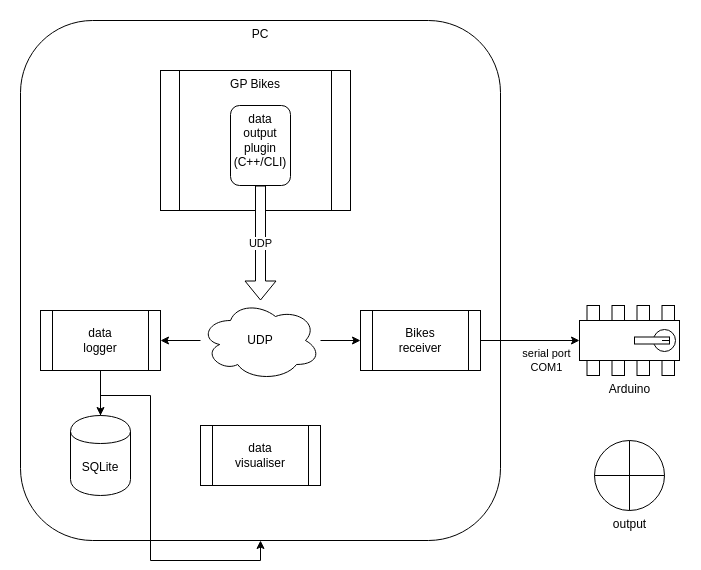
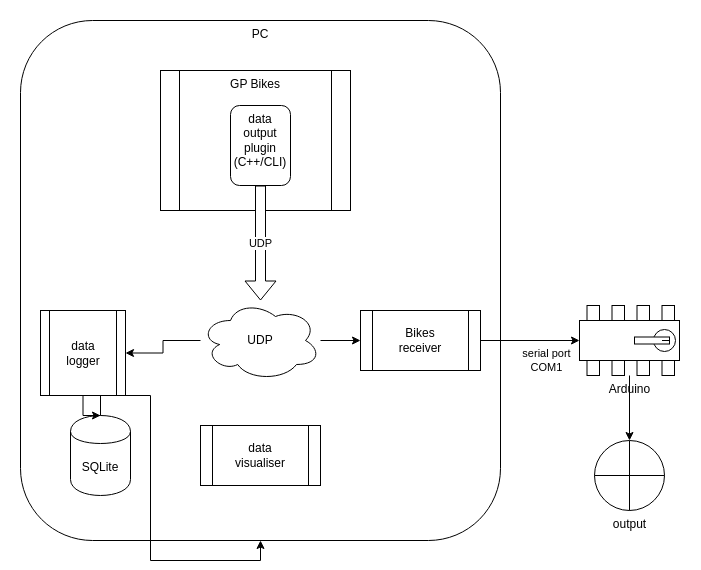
  <mxCell id="0" />
  <mxCell id="1" parent="0" />
  <mxCell id="2" value="PC" style="rounded=1;whiteSpace=wrap;html=1;fontSize=12;glass=0;strokeWidth=1;shadow=0;verticalAlign=top;fillColor=none;" parent="1" vertex="1"><mxGeometry x="20" y="20" width="480" height="520" as="geometry" /></mxCell>
  <mxCell id="3" value="GP Bikes" style="shape=process;whiteSpace=wrap;html=1;backgroundOutline=1;verticalAlign=top;fillColor=none;" vertex="1" parent="1"><mxGeometry x="160" y="70" width="190" height="140" as="geometry" /></mxCell>
  <mxCell id="4" value="serial port&lt;br&gt;COM1" style="edgeStyle=orthogonalEdgeStyle;rounded=0;orthogonalLoop=1;jettySize=auto;html=1;fontColor=#000000;" edge="1" parent="1" source="17" target="8"><mxGeometry x="0.342" y="-20" relative="1" as="geometry"><mxPoint as="offset" /></mxGeometry></mxCell>
  <mxCell id="5" value="data&lt;br&gt;output&lt;br&gt;plugin&lt;br&gt;(C++/CLI)" style="whiteSpace=wrap;html=1;verticalAlign=top;rounded=1;" vertex="1" parent="1"><mxGeometry x="230" y="105" width="60" height="80" as="geometry" /></mxCell>
  <mxCell id="6" value="output" style="verticalLabelPosition=bottom;verticalAlign=top;html=1;shape=mxgraph.flowchart.summing_function;strokeColor=#000000;fillColor=#ffffff;fontColor=#000000;" vertex="1" parent="1"><mxGeometry x="594" y="440" width="70" height="70" as="geometry" /></mxCell>
+ <mxCell id="7" style="edgeStyle=orthogonalEdgeStyle;rounded=0;orthogonalLoop=1;jettySize=auto;html=1;fontColor=#000000;" edge="1" parent="1" source="8" target="6"><mxGeometry relative="1" as="geometry" /></mxCell>
  <mxCell id="8" value="Arduino" style="verticalLabelPosition=bottom;dashed=0;shadow=0;html=1;align=center;verticalAlign=top;shape=mxgraph.cabinets.motorized_switch_4p;strokeColor=#000000;fillColor=#ffffff;fontColor=#000000;horizontal=1;direction=east;" vertex="1" parent="1"><mxGeometry x="579" y="305" width="100" height="70" as="geometry" /></mxCell>
  <mxCell id="9" style="edgeStyle=orthogonalEdgeStyle;rounded=0;orthogonalLoop=1;jettySize=auto;html=1;fontColor=#000000;" edge="1" parent="1" source="10" target="2"><mxGeometry relative="1" as="geometry" /></mxCell>
  <mxCell id="10" value="SQLite" style="shape=cylinder;whiteSpace=wrap;html=1;boundedLbl=1;backgroundOutline=1;strokeColor=#000000;strokeWidth=1;fillColor=none;fontColor=#000000;" vertex="1" parent="1"><mxGeometry x="70" y="415" width="60" height="80" as="geometry" /></mxCell>
  <mxCell id="11" style="edgeStyle=orthogonalEdgeStyle;rounded=0;orthogonalLoop=1;jettySize=auto;html=1;fontColor=#000000;" edge="1" parent="1" source="12" target="10"><mxGeometry relative="1" as="geometry" /></mxCell>
- <mxCell id="12" value="data&lt;br&gt;logger" style="shape=process;whiteSpace=wrap;html=1;backgroundOutline=1;strokeColor=#000000;strokeWidth=1;fillColor=none;fontColor=#000000;" vertex="1" parent="1"><mxGeometry x="40" y="310" width="120" height="60" as="geometry" /></mxCell>
+ <mxCell id="12" value="data&lt;br&gt;logger" style="shape=process;whiteSpace=wrap;html=1;backgroundOutline=1;strokeColor=#000000;strokeWidth=1;fillColor=none;fontColor=#000000;" vertex="1" parent="1"><mxGeometry x="40" y="310" width="85" height="85" as="geometry" /></mxCell>
  <mxCell id="13" style="edgeStyle=orthogonalEdgeStyle;rounded=0;orthogonalLoop=1;jettySize=auto;html=1;fontColor=#000000;" edge="1" parent="1" source="15" target="12"><mxGeometry relative="1" as="geometry" /></mxCell>
  <mxCell id="14" style="edgeStyle=orthogonalEdgeStyle;rounded=0;orthogonalLoop=1;jettySize=auto;html=1;fontColor=#000000;" edge="1" parent="1" source="15" target="17"><mxGeometry relative="1" as="geometry"><mxPoint x="650" y="260" as="targetPoint" /></mxGeometry></mxCell>
  <mxCell id="15" value="UDP" style="ellipse;shape=cloud;whiteSpace=wrap;html=1;strokeColor=#000000;strokeWidth=1;fillColor=none;fontColor=#000000;" vertex="1" parent="1"><mxGeometry x="200" y="300" width="120" height="80" as="geometry" /></mxCell>
  <mxCell id="16" value="data&lt;br&gt;visualiser" style="shape=process;whiteSpace=wrap;html=1;backgroundOutline=1;strokeColor=#000000;strokeWidth=1;fillColor=none;fontColor=#000000;" vertex="1" parent="1"><mxGeometry x="200" y="425" width="120" height="60" as="geometry" /></mxCell>
  <mxCell id="17" value="Bikes&lt;br&gt;receiver" style="shape=process;whiteSpace=wrap;html=1;backgroundOutline=1;strokeColor=#000000;strokeWidth=1;fillColor=none;fontColor=#000000;" vertex="1" parent="1"><mxGeometry x="360" y="310" width="120" height="60" as="geometry" /></mxCell>
  <mxCell id="18" value="UDP" style="edgeStyle=orthogonalEdgeStyle;rounded=0;orthogonalLoop=1;jettySize=auto;html=1;fontColor=#000000;shape=flexArrow;fillColor=#ffffff;" edge="1" parent="1" source="5" target="15"><mxGeometry relative="1" as="geometry"><mxPoint x="420" y="280" as="targetPoint" /></mxGeometry></mxCell>
